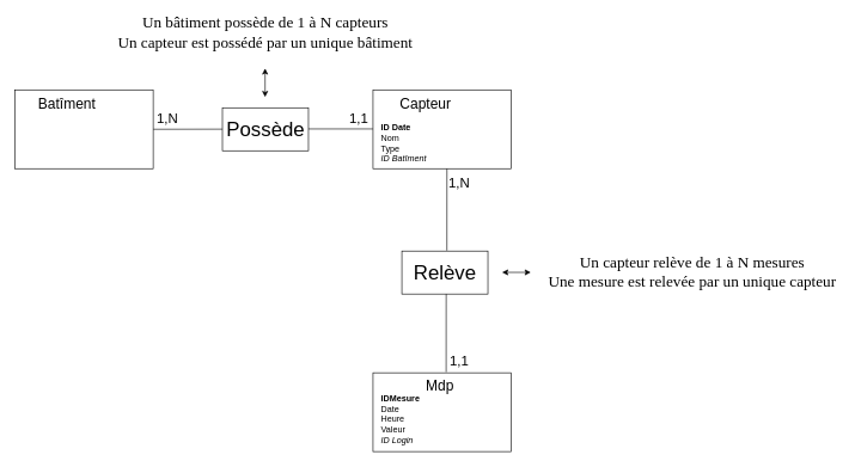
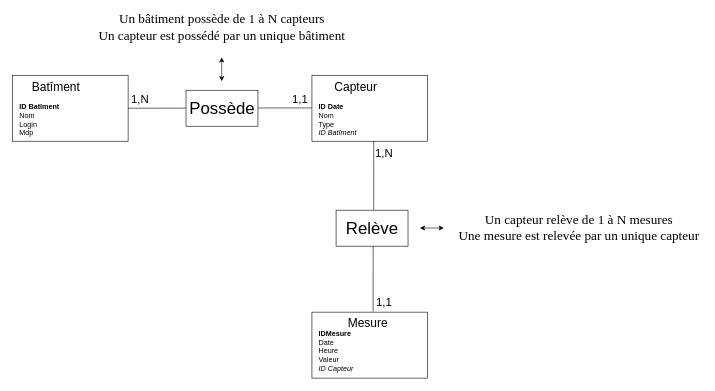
  <mxCell id="0" />
  <mxCell id="1" parent="0" />
  <mxCell id="2" value="" style="rounded=0;whiteSpace=wrap;html=1;" vertex="1" parent="1"><mxGeometry x="309.53" y="150" width="120" height="60" as="geometry" /></mxCell>
  <mxCell id="3" value="&lt;font style=&quot;font-size: 28px;&quot;&gt;Possède&lt;/font&gt;" style="text;html=1;strokeColor=none;fillColor=none;align=center;verticalAlign=middle;whiteSpace=wrap;rounded=0;" vertex="1" parent="1"><mxGeometry x="309.53" y="150" width="120" height="60" as="geometry" /></mxCell>
  <mxCell id="4" value="" style="endArrow=none;html=1;rounded=0;exitX=1;exitY=0.5;exitDx=0;exitDy=0;" edge="1" parent="1"><mxGeometry width="50" height="50" relative="1" as="geometry"><mxPoint x="213" y="180" as="sourcePoint" /><mxPoint x="309.53" y="179.83" as="targetPoint" /></mxGeometry></mxCell>
  <mxCell id="5" value="" style="endArrow=none;html=1;rounded=0;" edge="1" parent="1"><mxGeometry width="50" height="50" relative="1" as="geometry"><mxPoint x="429.53" y="179.5" as="sourcePoint" /><mxPoint x="519.53" y="179.5" as="targetPoint" /></mxGeometry></mxCell>
  <mxCell id="6" value="&lt;font style=&quot;font-size: 19px;&quot;&gt;1,N&lt;/font&gt;" style="text;html=1;strokeColor=none;fillColor=none;align=center;verticalAlign=middle;whiteSpace=wrap;rounded=0;" vertex="1" parent="1"><mxGeometry x="213" y="150" width="40" height="30" as="geometry" /></mxCell>
  <mxCell id="7" value="&lt;font style=&quot;font-size: 19px;&quot;&gt;1,1&lt;/font&gt;" style="text;html=1;strokeColor=none;fillColor=none;align=center;verticalAlign=middle;whiteSpace=wrap;rounded=0;" vertex="1" parent="1"><mxGeometry x="479.53" y="150" width="40" height="30" as="geometry" /></mxCell>
  <mxCell id="8" value="" style="rounded=0;whiteSpace=wrap;html=1;" vertex="1" parent="1"><mxGeometry x="20" y="125" width="193" height="110" as="geometry" /></mxCell>
  <mxCell id="9" value="&lt;font style=&quot;font-size: 20px;&quot;&gt;Batîment&lt;/font&gt;" style="text;html=1;strokeColor=none;fillColor=none;align=center;verticalAlign=middle;whiteSpace=wrap;rounded=0;" vertex="1" parent="1"><mxGeometry x="63.25" y="135" width="59.53" height="15" as="geometry" /></mxCell>
+ <mxCell id="10" value="&lt;div align=&quot;left&quot;&gt;&lt;b&gt;ID Batîment&lt;/b&gt;&lt;/div&gt;&lt;div align=&quot;left&quot;&gt;Nom&lt;/div&gt;&lt;div align=&quot;left&quot;&gt;Login&lt;/div&gt;&lt;div align=&quot;left&quot;&gt;Mdp&lt;br&gt;&lt;/div&gt;" style="text;html=1;strokeColor=none;fillColor=none;align=left;verticalAlign=middle;whiteSpace=wrap;rounded=0;" vertex="1" parent="1"><mxGeometry x="29.53" y="170" width="105.59" height="57.5" as="geometry" /></mxCell>
  <mxCell id="11" value="" style="rounded=0;whiteSpace=wrap;html=1;" vertex="1" parent="1"><mxGeometry x="519.53" y="125" width="193" height="110" as="geometry" /></mxCell>
  <mxCell id="12" value="&lt;font style=&quot;font-size: 20px;&quot;&gt;Capteur&lt;/font&gt;" style="text;html=1;strokeColor=none;fillColor=none;align=center;verticalAlign=middle;whiteSpace=wrap;rounded=0;" vertex="1" parent="1"><mxGeometry x="563" y="135" width="59.53" height="15" as="geometry" /></mxCell>
  <mxCell id="13" value="&lt;div align=&quot;left&quot;&gt;&lt;b&gt;ID Date&lt;/b&gt;&lt;/div&gt;&lt;div align=&quot;left&quot;&gt;Nom&lt;/div&gt;&lt;div align=&quot;left&quot;&gt;Type&lt;br&gt;&lt;/div&gt;&lt;div align=&quot;left&quot;&gt;&lt;i&gt;ID Batîment&lt;/i&gt;&lt;br&gt;&lt;/div&gt;" style="text;html=1;strokeColor=none;fillColor=none;align=left;verticalAlign=middle;whiteSpace=wrap;rounded=0;" vertex="1" parent="1"><mxGeometry x="529.06" y="170" width="105.59" height="57.5" as="geometry" /></mxCell>
  <mxCell id="14" value="" style="rounded=0;whiteSpace=wrap;html=1;" vertex="1" parent="1"><mxGeometry x="559.76" y="350" width="120" height="60" as="geometry" /></mxCell>
  <mxCell id="15" value="&lt;font style=&quot;font-size: 28px;&quot;&gt;Relèv&lt;font style=&quot;font-size: 28px;&quot;&gt;e&lt;/font&gt;&lt;/font&gt;" style="text;html=1;strokeColor=none;fillColor=none;align=center;verticalAlign=middle;whiteSpace=wrap;rounded=0;" vertex="1" parent="1"><mxGeometry x="559.76" y="350" width="120" height="60" as="geometry" /></mxCell>
  <mxCell id="16" value="" style="endArrow=none;html=1;rounded=0;exitX=0.523;exitY=-0.011;exitDx=0;exitDy=0;exitPerimeter=0;" edge="1" parent="1" source="15"><mxGeometry width="50" height="50" relative="1" as="geometry"><mxPoint x="622.61" y="346" as="sourcePoint" /><mxPoint x="622.61" y="235" as="targetPoint" /></mxGeometry></mxCell>
  <mxCell id="17" value="&lt;font style=&quot;font-size: 19px;&quot;&gt;1,N&lt;/font&gt;" style="text;html=1;strokeColor=none;fillColor=none;align=center;verticalAlign=middle;whiteSpace=wrap;rounded=0;" vertex="1" parent="1"><mxGeometry x="619.53" y="240" width="40" height="30" as="geometry" /></mxCell>
  <mxCell id="18" value="&lt;font style=&quot;font-size: 19px;&quot;&gt;1,1&lt;/font&gt;" style="text;html=1;strokeColor=none;fillColor=none;align=center;verticalAlign=middle;whiteSpace=wrap;rounded=0;" vertex="1" parent="1"><mxGeometry x="619.53" y="490" width="40" height="30" as="geometry" /></mxCell>
  <mxCell id="19" value="" style="rounded=0;whiteSpace=wrap;html=1;" vertex="1" parent="1"><mxGeometry x="519.53" y="520" width="193" height="110" as="geometry" /></mxCell>
- <mxCell id="20" value="&lt;font style=&quot;font-size: 20px;&quot;&gt;Mdp&lt;/font&gt;" style="text;html=1;strokeColor=none;fillColor=none;align=center;verticalAlign=middle;whiteSpace=wrap;rounded=0;" vertex="1" parent="1"><mxGeometry x="583" y="530" width="59.53" height="15" as="geometry" /></mxCell>
- <mxCell id="21" value="&lt;div align=&quot;left&quot;&gt;&lt;b&gt;IDMesure&lt;/b&gt;&lt;/div&gt;&lt;div align=&quot;left&quot;&gt;Date&lt;br&gt;&lt;/div&gt;&lt;div align=&quot;left&quot;&gt;Heure&lt;br&gt;&lt;/div&gt;&lt;div align=&quot;left&quot;&gt;Valeur&lt;/div&gt;&lt;div align=&quot;left&quot;&gt;&lt;i&gt;ID Login&lt;br&gt;&lt;/i&gt;&lt;/div&gt;" style="text;html=1;strokeColor=none;fillColor=none;align=left;verticalAlign=middle;whiteSpace=wrap;rounded=0;" vertex="1" parent="1"><mxGeometry x="529.06" y="550" width="105.59" height="70" as="geometry" /></mxCell>
+ <mxCell id="20" value="&lt;font style=&quot;font-size: 20px;&quot;&gt;Mesure&lt;/font&gt;" style="text;html=1;strokeColor=none;fillColor=none;align=center;verticalAlign=middle;whiteSpace=wrap;rounded=0;" vertex="1" parent="1"><mxGeometry x="583" y="530" width="59.53" height="15" as="geometry" /></mxCell>
+ <mxCell id="21" value="&lt;div align=&quot;left&quot;&gt;&lt;b&gt;IDMesure&lt;/b&gt;&lt;/div&gt;&lt;div align=&quot;left&quot;&gt;Date&lt;br&gt;&lt;/div&gt;&lt;div align=&quot;left&quot;&gt;Heure&lt;br&gt;&lt;/div&gt;&lt;div align=&quot;left&quot;&gt;Valeur&lt;/div&gt;&lt;div align=&quot;left&quot;&gt;&lt;i&gt;ID Capteur&lt;br&gt;&lt;/i&gt;&lt;/div&gt;" style="text;html=1;strokeColor=none;fillColor=none;align=left;verticalAlign=middle;whiteSpace=wrap;rounded=0;" vertex="1" parent="1"><mxGeometry x="529.06" y="550" width="105.59" height="70" as="geometry" /></mxCell>
  <mxCell id="22" value="&lt;div style=&quot;font-size: 22px;&quot;&gt;&lt;font style=&quot;font-size: 22px;&quot; face=&quot;Times New Roman&quot;&gt;Un bâtiment possède de 1 à N capteurs&lt;/font&gt;&lt;/div&gt;&lt;div style=&quot;font-size: 22px;&quot;&gt;&lt;font style=&quot;font-size: 22px;&quot; face=&quot;Times New Roman&quot;&gt;&lt;font style=&quot;font-size: 22px;&quot;&gt;Un capteur est possédé par un unique bâtiment&lt;/font&gt;&lt;/font&gt;&lt;font style=&quot;font-size: 22px;&quot; face=&quot;Times New Roman&quot;&gt;&lt;br&gt;&lt;/font&gt;&lt;/div&gt;" style="text;html=1;strokeColor=none;fillColor=none;align=center;verticalAlign=middle;whiteSpace=wrap;rounded=0;" vertex="1" parent="1"><mxGeometry x="160.03" y="20" width="419" height="50" as="geometry" /></mxCell>
  <mxCell id="23" value="&lt;div style=&quot;font-size: 22px;&quot;&gt;&lt;font style=&quot;font-size: 22px;&quot; face=&quot;Times New Roman&quot;&gt;Un capteur relève de 1 à N mesures&lt;/font&gt;&lt;/div&gt;&lt;div style=&quot;font-size: 22px;&quot;&gt;&lt;font style=&quot;font-size: 22px;&quot; face=&quot;Times New Roman&quot;&gt;&lt;font style=&quot;font-size: 22px;&quot;&gt;Une mesure est relevée par un unique capteur&lt;/font&gt;&lt;/font&gt;&lt;font style=&quot;font-size: 22px;&quot; face=&quot;Times New Roman&quot;&gt;&lt;br&gt;&lt;/font&gt;&lt;/div&gt;" style="text;html=1;strokeColor=none;fillColor=none;align=center;verticalAlign=middle;whiteSpace=wrap;rounded=0;" vertex="1" parent="1"><mxGeometry x="759.53" y="355" width="410" height="50" as="geometry" /></mxCell>
  <mxCell id="24" value="" style="endArrow=none;html=1;rounded=0;" edge="1" parent="1"><mxGeometry width="50" height="50" relative="1" as="geometry"><mxPoint x="621.53" y="519" as="sourcePoint" /><mxPoint x="621.61" y="410" as="targetPoint" /></mxGeometry></mxCell>
  <mxCell id="25" value="" style="endArrow=classic;startArrow=classic;html=1;rounded=0;" edge="1" parent="1"><mxGeometry width="50" height="50" relative="1" as="geometry"><mxPoint x="369.05" y="135" as="sourcePoint" /><mxPoint x="369.05" y="95" as="targetPoint" /></mxGeometry></mxCell>
  <mxCell id="26" value="" style="endArrow=classic;startArrow=classic;html=1;rounded=0;" edge="1" parent="1"><mxGeometry width="50" height="50" relative="1" as="geometry"><mxPoint x="699.53" y="379.76" as="sourcePoint" /><mxPoint x="739.53" y="379.76" as="targetPoint" /></mxGeometry></mxCell>
